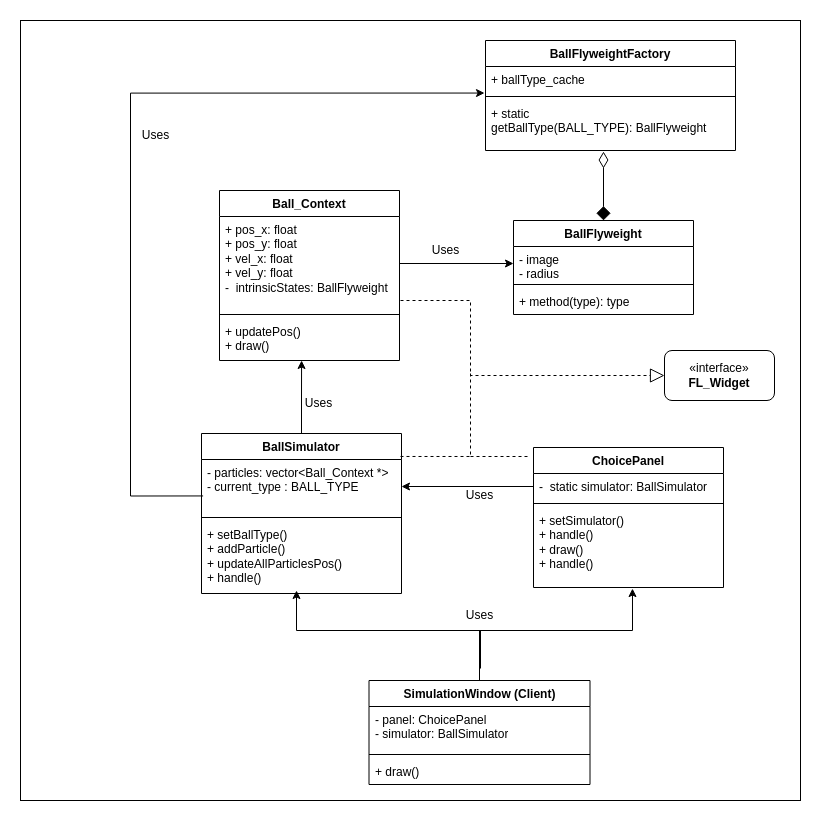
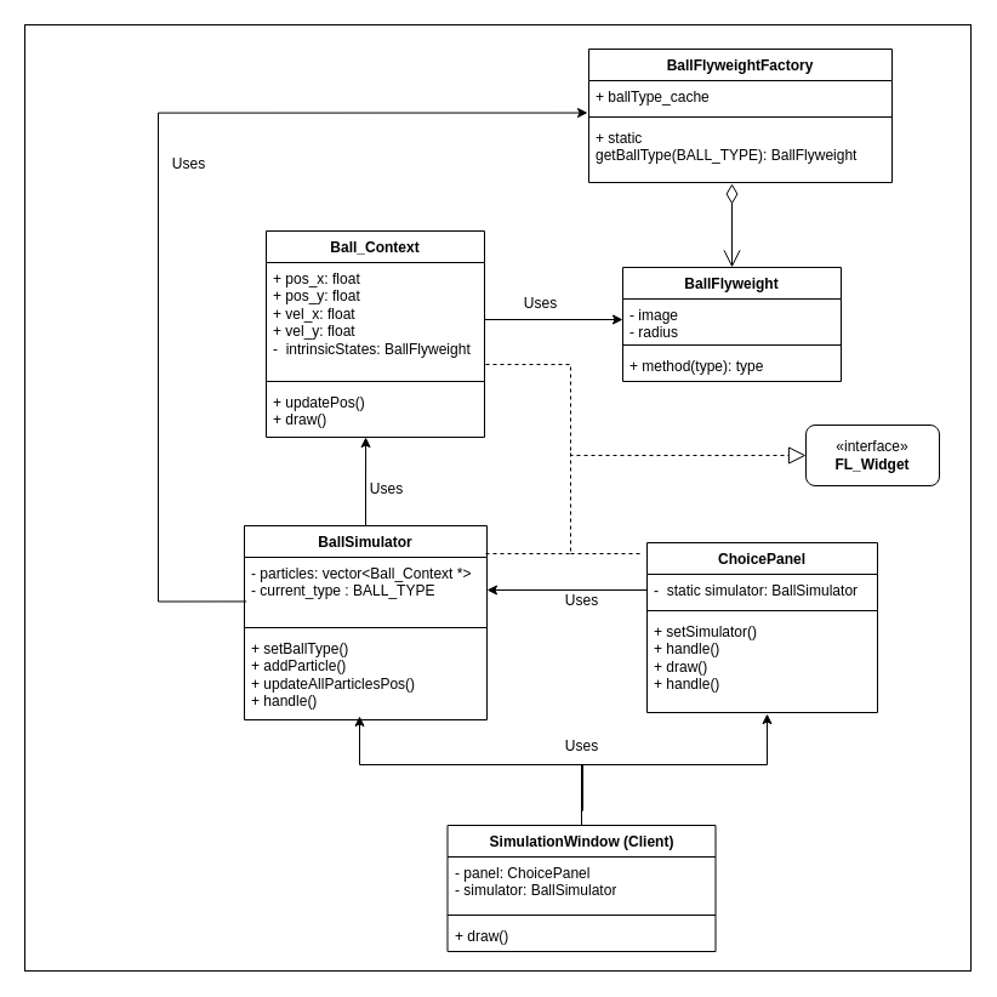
  <mxCell id="0" />
  <mxCell id="1" parent="0" />
  <mxCell id="2" value="" style="whiteSpace=wrap;html=1;aspect=fixed;" vertex="1" parent="1"><mxGeometry x="20" y="20" width="780" height="780" as="geometry" /></mxCell>
  <mxCell id="3" value="BallFlyweight" style="swimlane;fontStyle=1;align=center;verticalAlign=top;childLayout=stackLayout;horizontal=1;startSize=26;horizontalStack=0;resizeParent=1;resizeParentMax=0;resizeLast=0;collapsible=1;marginBottom=0;whiteSpace=wrap;html=1;" vertex="1" parent="1"><mxGeometry x="513" y="220" width="180" height="94" as="geometry" /></mxCell>
  <mxCell id="4" value="- image&lt;br&gt;- radius" style="text;strokeColor=none;fillColor=none;align=left;verticalAlign=top;spacingLeft=4;spacingRight=4;overflow=hidden;rotatable=0;points=[[0,0.5],[1,0.5]];portConstraint=eastwest;whiteSpace=wrap;html=1;" vertex="1" parent="3"><mxGeometry y="26" width="180" height="34" as="geometry" /></mxCell>
  <mxCell id="5" value="" style="line;strokeWidth=1;fillColor=none;align=left;verticalAlign=middle;spacingTop=-1;spacingLeft=3;spacingRight=3;rotatable=0;labelPosition=right;points=[];portConstraint=eastwest;strokeColor=inherit;" vertex="1" parent="3"><mxGeometry y="60" width="180" height="8" as="geometry" /></mxCell>
  <mxCell id="6" value="+ method(type): type" style="text;strokeColor=none;fillColor=none;align=left;verticalAlign=top;spacingLeft=4;spacingRight=4;overflow=hidden;rotatable=0;points=[[0,0.5],[1,0.5]];portConstraint=eastwest;whiteSpace=wrap;html=1;" vertex="1" parent="3"><mxGeometry y="68" width="180" height="26" as="geometry" /></mxCell>
  <mxCell id="7" value="BallFlyweightFactory" style="swimlane;fontStyle=1;align=center;verticalAlign=top;childLayout=stackLayout;horizontal=1;startSize=26;horizontalStack=0;resizeParent=1;resizeParentMax=0;resizeLast=0;collapsible=1;marginBottom=0;whiteSpace=wrap;html=1;" vertex="1" parent="1"><mxGeometry x="485" y="40" width="250" height="110" as="geometry" /></mxCell>
  <mxCell id="8" value="+&amp;nbsp;ballType_cache" style="text;strokeColor=none;fillColor=none;align=left;verticalAlign=top;spacingLeft=4;spacingRight=4;overflow=hidden;rotatable=0;points=[[0,0.5],[1,0.5]];portConstraint=eastwest;whiteSpace=wrap;html=1;" vertex="1" parent="7"><mxGeometry y="26" width="250" height="26" as="geometry" /></mxCell>
  <mxCell id="9" value="" style="line;strokeWidth=1;fillColor=none;align=left;verticalAlign=middle;spacingTop=-1;spacingLeft=3;spacingRight=3;rotatable=0;labelPosition=right;points=[];portConstraint=eastwest;strokeColor=inherit;" vertex="1" parent="7"><mxGeometry y="52" width="250" height="8" as="geometry" /></mxCell>
  <mxCell id="10" value="+ static getBallType(BALL_TYPE):&amp;nbsp;BallFlyweight" style="text;strokeColor=none;fillColor=none;align=left;verticalAlign=top;spacingLeft=4;spacingRight=4;overflow=hidden;rotatable=0;points=[[0,0.5],[1,0.5]];portConstraint=eastwest;whiteSpace=wrap;html=1;" vertex="1" parent="7"><mxGeometry y="60" width="250" height="50" as="geometry" /></mxCell>
- <mxCell id="11" value="" style="endArrow=diamond;html=1;endSize=12;startArrow=diamondThin;startSize=14;startFill=0;edgeStyle=orthogonalEdgeStyle;align=left;verticalAlign=bottom;rounded=0;entryX=0.5;entryY=0;entryDx=0;entryDy=0;exitX=0.472;exitY=1.02;exitDx=0;exitDy=0;exitPerimeter=0;" edge="1" parent="1" source="10" target="3"><mxGeometry x="-1" y="3" relative="1" as="geometry"><mxPoint x="608" y="160" as="sourcePoint" /><mxPoint x="608" y="210" as="targetPoint" /></mxGeometry></mxCell>
+ <mxCell id="11" value="" style="endArrow=open;html=1;endSize=12;startArrow=diamondThin;startSize=14;startFill=0;edgeStyle=orthogonalEdgeStyle;align=left;verticalAlign=bottom;rounded=0;entryX=0.5;entryY=0;entryDx=0;entryDy=0;exitX=0.472;exitY=1.02;exitDx=0;exitDy=0;exitPerimeter=0;" edge="1" parent="1" source="10" target="3"><mxGeometry x="-1" y="3" relative="1" as="geometry"><mxPoint x="608" y="160" as="sourcePoint" /><mxPoint x="608" y="210" as="targetPoint" /></mxGeometry></mxCell>
  <mxCell id="12" value="Ball_Context" style="swimlane;fontStyle=1;align=center;verticalAlign=top;childLayout=stackLayout;horizontal=1;startSize=26;horizontalStack=0;resizeParent=1;resizeParentMax=0;resizeLast=0;collapsible=1;marginBottom=0;whiteSpace=wrap;html=1;" vertex="1" parent="1"><mxGeometry x="219" y="190" width="180" height="170" as="geometry" /></mxCell>
  <mxCell id="13" value="+ pos_x: float&lt;br&gt;+ pos_y: float&lt;br&gt;+ vel_x: float&lt;br&gt;+ vel_y: float&lt;br&gt;-&amp;nbsp; intrinsicStates:&amp;nbsp;BallFlyweight" style="text;strokeColor=none;fillColor=none;align=left;verticalAlign=top;spacingLeft=4;spacingRight=4;overflow=hidden;rotatable=0;points=[[0,0.5],[1,0.5]];portConstraint=eastwest;whiteSpace=wrap;html=1;" vertex="1" parent="12"><mxGeometry y="26" width="180" height="94" as="geometry" /></mxCell>
  <mxCell id="14" value="" style="line;strokeWidth=1;fillColor=none;align=left;verticalAlign=middle;spacingTop=-1;spacingLeft=3;spacingRight=3;rotatable=0;labelPosition=right;points=[];portConstraint=eastwest;strokeColor=inherit;" vertex="1" parent="12"><mxGeometry y="120" width="180" height="8" as="geometry" /></mxCell>
  <mxCell id="15" value="+ updatePos&lt;span style=&quot;background-color: initial;&quot;&gt;()&lt;br&gt;+ draw()&lt;br&gt;&lt;/span&gt;" style="text;strokeColor=none;fillColor=none;align=left;verticalAlign=top;spacingLeft=4;spacingRight=4;overflow=hidden;rotatable=0;points=[[0,0.5],[1,0.5]];portConstraint=eastwest;whiteSpace=wrap;html=1;" vertex="1" parent="12"><mxGeometry y="128" width="180" height="42" as="geometry" /></mxCell>
  <mxCell id="16" style="edgeStyle=orthogonalEdgeStyle;rounded=0;orthogonalLoop=1;jettySize=auto;html=1;entryX=0;entryY=0.5;entryDx=0;entryDy=0;" edge="1" parent="1" source="13" target="4"><mxGeometry relative="1" as="geometry"><mxPoint x="490" y="290" as="targetPoint" /></mxGeometry></mxCell>
  <mxCell id="17" value="BallSimulator" style="swimlane;fontStyle=1;align=center;verticalAlign=top;childLayout=stackLayout;horizontal=1;startSize=26;horizontalStack=0;resizeParent=1;resizeParentMax=0;resizeLast=0;collapsible=1;marginBottom=0;whiteSpace=wrap;html=1;" vertex="1" parent="1"><mxGeometry x="201" y="433" width="200" height="160" as="geometry" /></mxCell>
  <mxCell id="18" value="- particles:&amp;nbsp;vector&amp;lt;Ball_Context *&amp;gt;&lt;br&gt;- current_type : BALL_TYPE" style="text;strokeColor=none;fillColor=none;align=left;verticalAlign=top;spacingLeft=4;spacingRight=4;overflow=hidden;rotatable=0;points=[[0,0.5],[1,0.5]];portConstraint=eastwest;whiteSpace=wrap;html=1;" vertex="1" parent="17"><mxGeometry y="26" width="200" height="54" as="geometry" /></mxCell>
  <mxCell id="19" value="" style="line;strokeWidth=1;fillColor=none;align=left;verticalAlign=middle;spacingTop=-1;spacingLeft=3;spacingRight=3;rotatable=0;labelPosition=right;points=[];portConstraint=eastwest;strokeColor=inherit;" vertex="1" parent="17"><mxGeometry y="80" width="200" height="8" as="geometry" /></mxCell>
  <mxCell id="20" value="+ setBallType&lt;span style=&quot;background-color: initial;&quot;&gt;()&lt;/span&gt;&lt;br&gt;+ addParticle()&lt;br&gt;+ updateAllParticlesPos()&lt;br&gt;+ handle()&lt;br&gt;&lt;div&gt;&lt;br&gt;&lt;/div&gt;" style="text;strokeColor=none;fillColor=none;align=left;verticalAlign=top;spacingLeft=4;spacingRight=4;overflow=hidden;rotatable=0;points=[[0,0.5],[1,0.5]];portConstraint=eastwest;whiteSpace=wrap;html=1;" vertex="1" parent="17"><mxGeometry y="88" width="200" height="72" as="geometry" /></mxCell>
  <mxCell id="21" style="edgeStyle=orthogonalEdgeStyle;rounded=0;orthogonalLoop=1;jettySize=auto;html=1;entryX=0.456;entryY=1;entryDx=0;entryDy=0;entryPerimeter=0;" edge="1" parent="1" source="17" target="15"><mxGeometry relative="1" as="geometry" /></mxCell>
  <mxCell id="22" value="ChoicePanel" style="swimlane;fontStyle=1;align=center;verticalAlign=top;childLayout=stackLayout;horizontal=1;startSize=26;horizontalStack=0;resizeParent=1;resizeParentMax=0;resizeLast=0;collapsible=1;marginBottom=0;whiteSpace=wrap;html=1;" vertex="1" parent="1"><mxGeometry x="533" y="447" width="190" height="140" as="geometry" /></mxCell>
  <mxCell id="23" value="-&amp;nbsp; static simulator: BallSimulator" style="text;strokeColor=none;fillColor=none;align=left;verticalAlign=top;spacingLeft=4;spacingRight=4;overflow=hidden;rotatable=0;points=[[0,0.5],[1,0.5]];portConstraint=eastwest;whiteSpace=wrap;html=1;" vertex="1" parent="22"><mxGeometry y="26" width="190" height="26" as="geometry" /></mxCell>
  <mxCell id="24" value="" style="line;strokeWidth=1;fillColor=none;align=left;verticalAlign=middle;spacingTop=-1;spacingLeft=3;spacingRight=3;rotatable=0;labelPosition=right;points=[];portConstraint=eastwest;strokeColor=inherit;" vertex="1" parent="22"><mxGeometry y="52" width="190" height="8" as="geometry" /></mxCell>
  <mxCell id="25" value="+&amp;nbsp;setSimulator()&lt;br&gt;+ handle()&lt;br&gt;+ draw()&lt;br&gt;+ handle()" style="text;strokeColor=none;fillColor=none;align=left;verticalAlign=top;spacingLeft=4;spacingRight=4;overflow=hidden;rotatable=0;points=[[0,0.5],[1,0.5]];portConstraint=eastwest;whiteSpace=wrap;html=1;" vertex="1" parent="22"><mxGeometry y="60" width="190" height="80" as="geometry" /></mxCell>
  <mxCell id="26" style="edgeStyle=orthogonalEdgeStyle;rounded=0;orthogonalLoop=1;jettySize=auto;html=1;entryX=1;entryY=0.5;entryDx=0;entryDy=0;" edge="1" parent="1" source="23" target="18"><mxGeometry relative="1" as="geometry" /></mxCell>
  <mxCell id="27" value="SimulationWindow (Client)" style="swimlane;fontStyle=1;align=center;verticalAlign=top;childLayout=stackLayout;horizontal=1;startSize=26;horizontalStack=0;resizeParent=1;resizeParentMax=0;resizeLast=0;collapsible=1;marginBottom=0;whiteSpace=wrap;html=1;" vertex="1" parent="1"><mxGeometry x="368.5" y="680" width="221" height="104" as="geometry" /></mxCell>
  <mxCell id="28" value="- panel: ChoicePanel&lt;br&gt;- simulator: BallSimulator" style="text;strokeColor=none;fillColor=none;align=left;verticalAlign=top;spacingLeft=4;spacingRight=4;overflow=hidden;rotatable=0;points=[[0,0.5],[1,0.5]];portConstraint=eastwest;whiteSpace=wrap;html=1;" vertex="1" parent="27"><mxGeometry y="26" width="221" height="44" as="geometry" /></mxCell>
  <mxCell id="29" value="" style="line;strokeWidth=1;fillColor=none;align=left;verticalAlign=middle;spacingTop=-1;spacingLeft=3;spacingRight=3;rotatable=0;labelPosition=right;points=[];portConstraint=eastwest;strokeColor=inherit;" vertex="1" parent="27"><mxGeometry y="70" width="221" height="8" as="geometry" /></mxCell>
  <mxCell id="30" value="+ draw()" style="text;strokeColor=none;fillColor=none;align=left;verticalAlign=top;spacingLeft=4;spacingRight=4;overflow=hidden;rotatable=0;points=[[0,0.5],[1,0.5]];portConstraint=eastwest;whiteSpace=wrap;html=1;" vertex="1" parent="27"><mxGeometry y="78" width="221" height="26" as="geometry" /></mxCell>
  <mxCell id="31" style="edgeStyle=orthogonalEdgeStyle;rounded=0;orthogonalLoop=1;jettySize=auto;html=1;entryX=0.475;entryY=0.986;entryDx=0;entryDy=0;entryPerimeter=0;" edge="1" parent="1"><mxGeometry relative="1" as="geometry"><mxPoint x="480" y="668" as="sourcePoint" /><mxPoint x="296" y="589.992" as="targetPoint" /><Array as="points"><mxPoint x="480" y="630" /><mxPoint x="296" y="630" /></Array></mxGeometry></mxCell>
  <mxCell id="32" style="edgeStyle=orthogonalEdgeStyle;rounded=0;orthogonalLoop=1;jettySize=auto;html=1;entryX=0.521;entryY=1.013;entryDx=0;entryDy=0;entryPerimeter=0;" edge="1" parent="1" source="27" target="25"><mxGeometry relative="1" as="geometry"><Array as="points"><mxPoint x="479" y="630" /><mxPoint x="632" y="630" /></Array></mxGeometry></mxCell>
  <mxCell id="33" value="«interface»&lt;br&gt;&lt;b&gt;FL_Widget&lt;/b&gt;" style="html=1;whiteSpace=wrap;rounded=1;" vertex="1" parent="1"><mxGeometry x="664" y="350" width="110" height="50" as="geometry" /></mxCell>
  <mxCell id="34" value="" style="endArrow=block;dashed=1;endFill=0;endSize=12;html=1;rounded=0;entryX=0;entryY=0.5;entryDx=0;entryDy=0;" edge="1" parent="1" target="33"><mxGeometry width="160" relative="1" as="geometry"><mxPoint x="400" y="300" as="sourcePoint" /><mxPoint x="513" y="374.5" as="targetPoint" /><Array as="points"><mxPoint x="470" y="300" /><mxPoint x="470" y="375" /></Array></mxGeometry></mxCell>
  <mxCell id="35" value="" style="endArrow=none;dashed=1;html=1;rounded=0;exitX=0.995;exitY=-0.056;exitDx=0;exitDy=0;exitPerimeter=0;" edge="1" parent="1" source="18"><mxGeometry width="50" height="50" relative="1" as="geometry"><mxPoint x="470" y="440" as="sourcePoint" /><mxPoint x="470" y="370" as="targetPoint" /><Array as="points"><mxPoint x="470" y="456" /></Array></mxGeometry></mxCell>
  <mxCell id="36" value="" style="endArrow=none;dashed=1;html=1;rounded=0;" edge="1" parent="1"><mxGeometry width="50" height="50" relative="1" as="geometry"><mxPoint x="470" y="456" as="sourcePoint" /><mxPoint x="530" y="456" as="targetPoint" /></mxGeometry></mxCell>
  <mxCell id="37" value="Uses" style="text;html=1;align=center;verticalAlign=middle;resizable=0;points=[];autosize=1;strokeColor=none;fillColor=none;" vertex="1" parent="1"><mxGeometry x="293" y="388" width="50" height="30" as="geometry" /></mxCell>
  <mxCell id="38" value="Uses" style="text;html=1;align=center;verticalAlign=middle;resizable=0;points=[];autosize=1;strokeColor=none;fillColor=none;" vertex="1" parent="1"><mxGeometry x="420" y="235" width="50" height="30" as="geometry" /></mxCell>
  <mxCell id="39" value="Uses" style="text;html=1;align=center;verticalAlign=middle;resizable=0;points=[];autosize=1;strokeColor=none;fillColor=none;" vertex="1" parent="1"><mxGeometry x="454" y="600" width="50" height="30" as="geometry" /></mxCell>
  <mxCell id="40" value="Uses" style="text;html=1;align=center;verticalAlign=middle;resizable=0;points=[];autosize=1;strokeColor=none;fillColor=none;" vertex="1" parent="1"><mxGeometry x="454" y="480" width="50" height="30" as="geometry" /></mxCell>
  <mxCell id="41" style="edgeStyle=orthogonalEdgeStyle;rounded=0;orthogonalLoop=1;jettySize=auto;html=1;entryX=-0.004;entryY=-0.149;entryDx=0;entryDy=0;entryPerimeter=0;exitX=0.008;exitY=0.675;exitDx=0;exitDy=0;exitPerimeter=0;" edge="1" parent="1" source="18" target="10"><mxGeometry relative="1" as="geometry"><mxPoint x="426.75" y="105.45" as="targetPoint" /><mxPoint x="141" y="496" as="sourcePoint" /><Array as="points"><mxPoint x="130" y="495" /><mxPoint x="130" y="93" /></Array></mxGeometry></mxCell>
  <mxCell id="42" value="Uses" style="text;html=1;align=center;verticalAlign=middle;resizable=0;points=[];autosize=1;strokeColor=none;fillColor=none;" vertex="1" parent="1"><mxGeometry x="130" y="120" width="50" height="30" as="geometry" /></mxCell>
